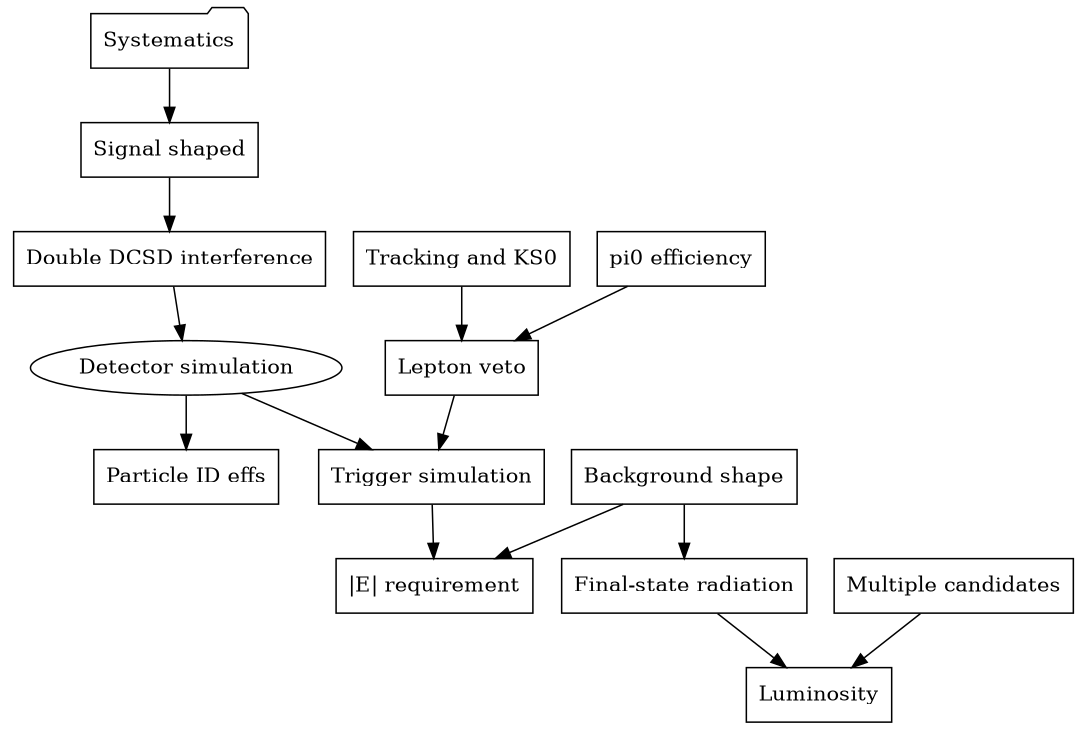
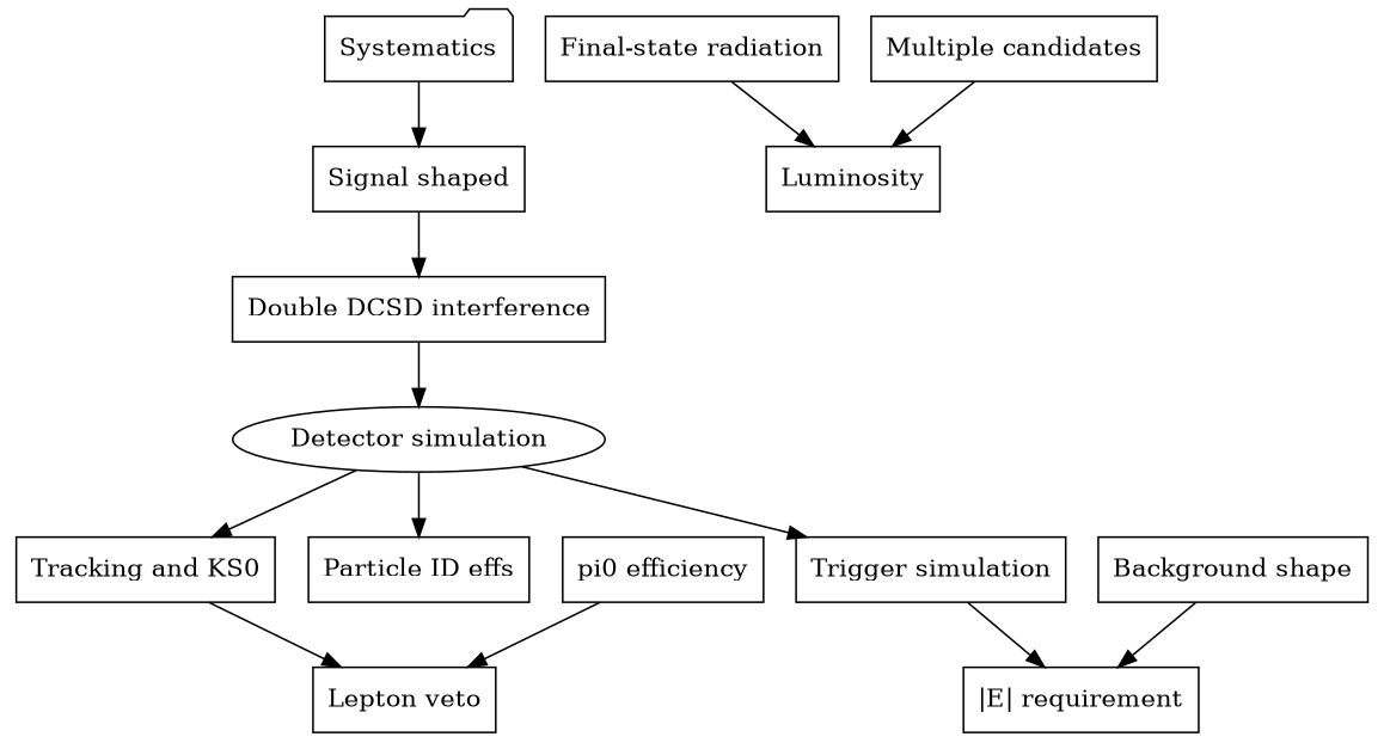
  digraph {
    fontname="DejaVu Serif"
    node [fontname="DejaVu Serif" shape=box fillcolor=white style=filled]
    edge [fontname="DejaVu Serif"]
    n1 [label=Systematics shape=folder fillcolor="" style=""]
    n2 [label="Signal shaped"]
    n3 [label="Double DCSD interference"]
    n4 [label="Detector simulation" shape="" fillcolor="" style=""]
    n5 [label="Tracking and KS0"]
    n6 [label="Particle ID effs"]
    n7 [label="Trigger simulation"]
    n8 [label="Lepton veto"]
    n9 [label="pi0 efficiency"]
    n10 [label="|E| requirement"]
    n11 [label="Background shape"]
    n12 [label="Final-state radiation"]
    n13 [label=Luminosity]
    n14 [label="Multiple candidates"]
    n1 -> n2
    n2 -> n3
    n3 -> n4
+   n4 -> n5
    n4 -> n6
    n4 -> n7
    n5 -> n8
    n7 -> n10
-   n8 -> n7
    n9 -> n8
    n11 -> n10
-   n11 -> n12
    n12 -> n13
    n14 -> n13
  }
